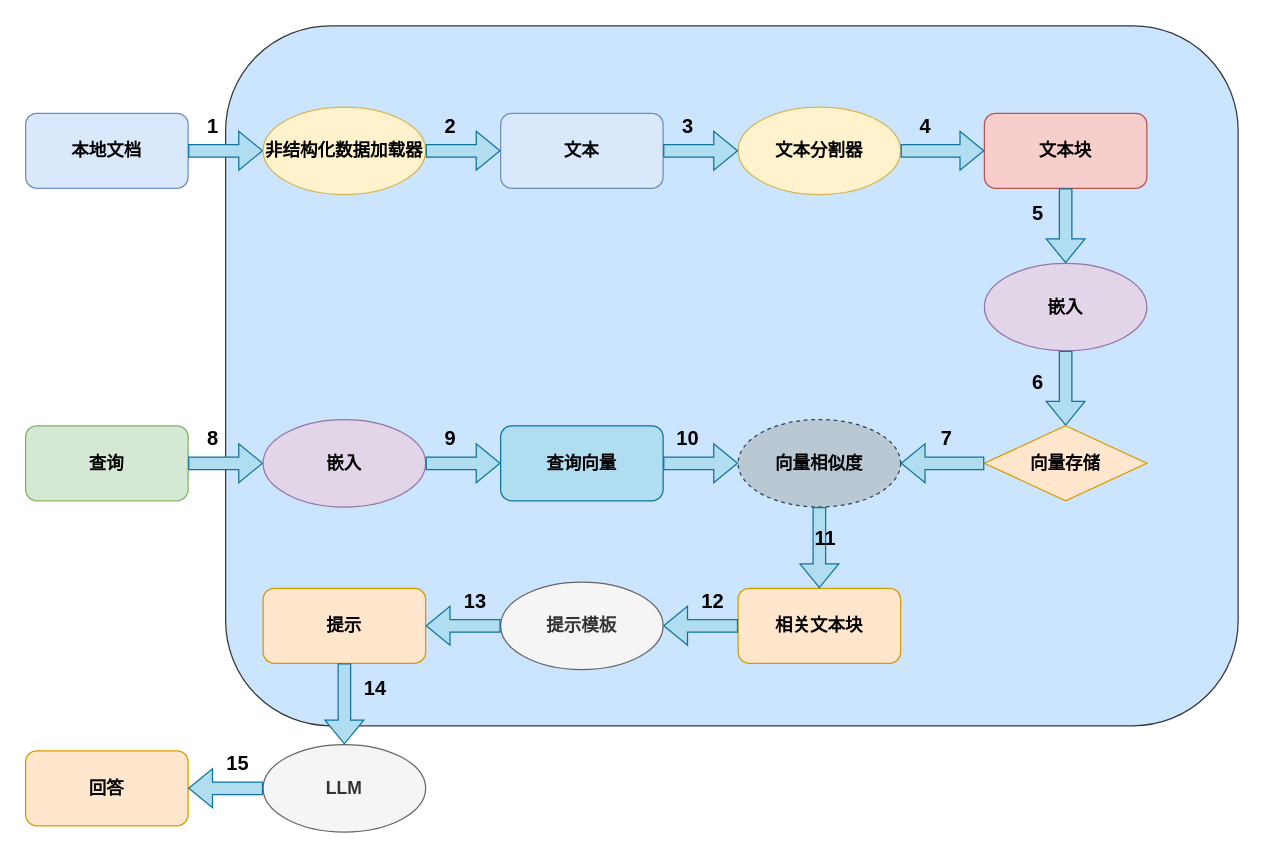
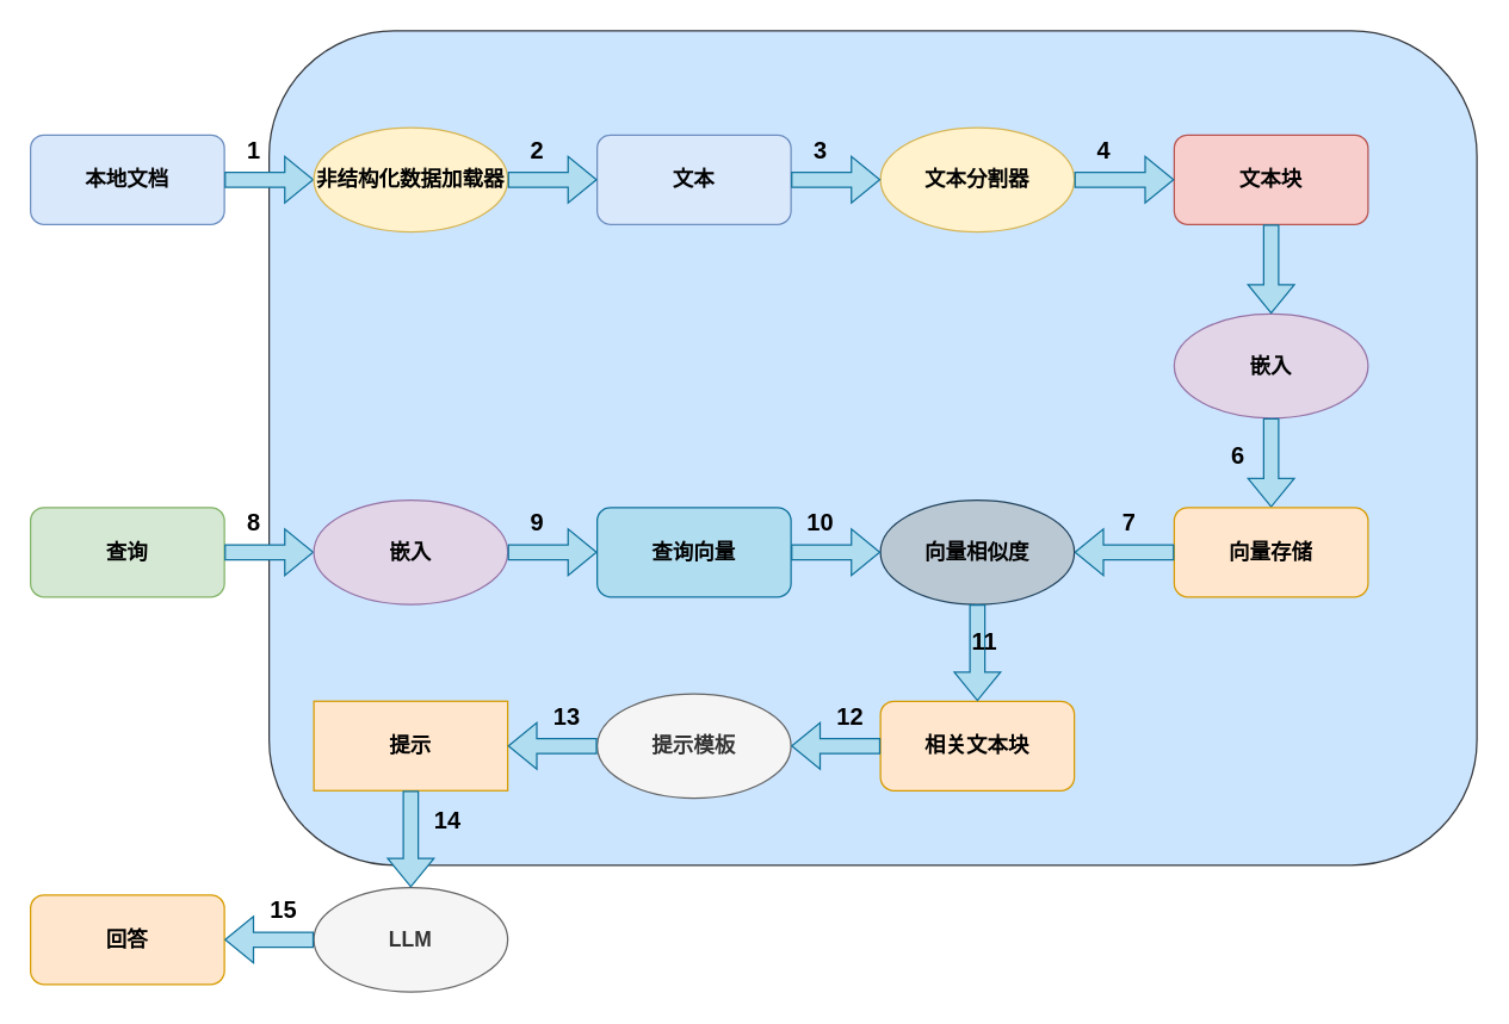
  <mxCell id="0" />
  <mxCell id="1" parent="0" />
  <mxCell id="2" value="" style="rounded=1;whiteSpace=wrap;html=1;fillColor=#cce5ff;strokeColor=#36393d;" parent="1" vertex="1"><mxGeometry x="180" y="20" width="810" height="560" as="geometry" /></mxCell>
  <mxCell id="3" value="&lt;font style=&quot;font-size: 14px;&quot;&gt;&lt;b&gt;本地文档&lt;/b&gt;&lt;/font&gt;" style="rounded=1;whiteSpace=wrap;html=1;fillColor=#dae8fc;strokeColor=#6c8ebf;" parent="1" vertex="1"><mxGeometry x="20" y="90" width="130" height="60" as="geometry" /></mxCell>
  <mxCell id="4" value="&lt;font style=&quot;font-size: 14px;&quot;&gt;&lt;b&gt;查询&lt;/b&gt;&lt;/font&gt;" style="rounded=1;whiteSpace=wrap;html=1;fillColor=#d5e8d4;strokeColor=#82b366;" parent="1" vertex="1"><mxGeometry x="20" y="340" width="130" height="60" as="geometry" /></mxCell>
  <mxCell id="5" value="&lt;span style=&quot;font-size: 14px;&quot;&gt;&lt;b&gt;回答&lt;/b&gt;&lt;/span&gt;" style="rounded=1;whiteSpace=wrap;html=1;fillColor=#ffe6cc;strokeColor=#d79b00;" parent="1" vertex="1"><mxGeometry x="20" y="600" width="130" height="60" as="geometry" /></mxCell>
  <mxCell id="6" value="" style="shape=flexArrow;endArrow=classic;html=1;rounded=0;exitX=1;exitY=0.5;exitDx=0;exitDy=0;fillColor=#b1ddf0;strokeColor=#10739e;entryX=0;entryY=0.5;entryDx=0;entryDy=0;" parent="1" source="3" target="7" edge="1"><mxGeometry width="50" height="50" relative="1" as="geometry"><mxPoint x="460" y="410" as="sourcePoint" /><mxPoint x="210" y="120" as="targetPoint" /></mxGeometry></mxCell>
  <mxCell id="7" value="&lt;font style=&quot;font-size: 14px;&quot;&gt;&lt;b&gt;非结构化数据加载器&lt;/b&gt;&lt;/font&gt;" style="ellipse;whiteSpace=wrap;html=1;fillColor=#fff2cc;strokeColor=#d6b656;" parent="1" vertex="1"><mxGeometry x="210" y="85" width="130" height="70" as="geometry" /></mxCell>
  <mxCell id="8" value="" style="edgeStyle=orthogonalEdgeStyle;rounded=0;orthogonalLoop=1;jettySize=auto;html=1;" parent="1" source="9" target="7" edge="1"><mxGeometry relative="1" as="geometry" /></mxCell>
  <mxCell id="9" value="&lt;font style=&quot;font-size: 14px;&quot;&gt;&lt;b&gt;文本&lt;/b&gt;&lt;/font&gt;" style="rounded=1;whiteSpace=wrap;html=1;fillColor=#dae8fc;strokeColor=#6c8ebf;" parent="1" vertex="1"><mxGeometry x="400" y="90" width="130" height="60" as="geometry" /></mxCell>
  <mxCell id="10" value="" style="shape=flexArrow;endArrow=classic;html=1;rounded=0;exitX=1;exitY=0.5;exitDx=0;exitDy=0;fillColor=#b1ddf0;strokeColor=#10739e;entryX=0;entryY=0.5;entryDx=0;entryDy=0;" parent="1" source="7" target="9" edge="1"><mxGeometry width="50" height="50" relative="1" as="geometry"><mxPoint x="340" y="60" as="sourcePoint" /><mxPoint x="420" y="60" as="targetPoint" /></mxGeometry></mxCell>
  <mxCell id="11" value="&lt;span style=&quot;font-size: 14px;&quot;&gt;&lt;b&gt;文本分割器&lt;/b&gt;&lt;/span&gt;" style="ellipse;whiteSpace=wrap;html=1;fillColor=#fff2cc;strokeColor=#d6b656;" parent="1" vertex="1"><mxGeometry x="590" y="85" width="130" height="70" as="geometry" /></mxCell>
  <mxCell id="12" value="" style="shape=flexArrow;endArrow=classic;html=1;rounded=0;exitX=1;exitY=0.5;exitDx=0;exitDy=0;fillColor=#b1ddf0;strokeColor=#10739e;entryX=0;entryY=0.5;entryDx=0;entryDy=0;" parent="1" source="9" target="11" edge="1"><mxGeometry width="50" height="50" relative="1" as="geometry"><mxPoint x="340" y="130" as="sourcePoint" /><mxPoint x="400" y="130" as="targetPoint" /></mxGeometry></mxCell>
  <mxCell id="13" value="" style="edgeStyle=orthogonalEdgeStyle;rounded=0;orthogonalLoop=1;jettySize=auto;html=1;" parent="1" source="15" target="17" edge="1"><mxGeometry relative="1" as="geometry" /></mxCell>
  <mxCell id="14" value="" style="edgeStyle=orthogonalEdgeStyle;rounded=0;orthogonalLoop=1;jettySize=auto;html=1;" parent="1" source="15" target="17" edge="1"><mxGeometry relative="1" as="geometry" /></mxCell>
  <mxCell id="15" value="&lt;font style=&quot;font-size: 14px;&quot;&gt;&lt;b&gt;文本块&lt;/b&gt;&lt;/font&gt;" style="rounded=1;whiteSpace=wrap;html=1;fillColor=#f8cecc;strokeColor=#b85450;" parent="1" vertex="1"><mxGeometry x="787" y="90" width="130" height="60" as="geometry" /></mxCell>
  <mxCell id="16" value="" style="shape=flexArrow;endArrow=classic;html=1;rounded=0;exitX=1;exitY=0.5;exitDx=0;exitDy=0;fillColor=#b1ddf0;strokeColor=#10739e;entryX=0;entryY=0.5;entryDx=0;entryDy=0;" parent="1" source="11" target="15" edge="1"><mxGeometry width="50" height="50" relative="1" as="geometry"><mxPoint x="540" y="130" as="sourcePoint" /><mxPoint x="600" y="130" as="targetPoint" /></mxGeometry></mxCell>
  <mxCell id="17" value="&lt;font style=&quot;font-size: 14px;&quot;&gt;&lt;b&gt;嵌入&lt;/b&gt;&lt;/font&gt;" style="ellipse;whiteSpace=wrap;html=1;fillColor=#e1d5e7;strokeColor=#9673a6;" parent="1" vertex="1"><mxGeometry x="787" y="210" width="130" height="70" as="geometry" /></mxCell>
  <mxCell id="18" value="" style="shape=flexArrow;endArrow=classic;html=1;rounded=0;exitX=0.5;exitY=1;exitDx=0;exitDy=0;fillColor=#b1ddf0;entryX=0.5;entryY=0;entryDx=0;entryDy=0;strokeColor=#10739e;" parent="1" source="15" target="17" edge="1"><mxGeometry width="50" height="50" relative="1" as="geometry"><mxPoint x="730" y="130" as="sourcePoint" /><mxPoint x="797" y="130" as="targetPoint" /></mxGeometry></mxCell>
  <mxCell id="19" value="" style="shape=flexArrow;endArrow=classic;html=1;rounded=0;exitX=0.5;exitY=1;exitDx=0;exitDy=0;fillColor=#b1ddf0;strokeColor=#10739e;entryX=0.5;entryY=0;entryDx=0;entryDy=0;" parent="1" source="17" target="20" edge="1"><mxGeometry width="50" height="50" relative="1" as="geometry"><mxPoint x="862" y="160" as="sourcePoint" /><mxPoint x="852" y="340" as="targetPoint" /></mxGeometry></mxCell>
- <mxCell id="20" value="&lt;span style=&quot;font-size: 14px;&quot;&gt;&lt;b&gt;向量存储&lt;/b&gt;&lt;/span&gt;" style="rhombus;whiteSpace=wrap;html=1;fillColor=#ffe6cc;strokeColor=#d79b00;" parent="1" vertex="1"><mxGeometry x="787" y="340" width="130" height="60" as="geometry" /></mxCell>
+ <mxCell id="20" value="&lt;span style=&quot;font-size: 14px;&quot;&gt;&lt;b&gt;向量存储&lt;/b&gt;&lt;/span&gt;" style="rounded=1;whiteSpace=wrap;html=1;fillColor=#ffe6cc;strokeColor=#d79b00;" parent="1" vertex="1"><mxGeometry x="787" y="340" width="130" height="60" as="geometry" /></mxCell>
  <mxCell id="21" value="" style="shape=flexArrow;endArrow=classic;html=1;rounded=0;exitX=0;exitY=0.5;exitDx=0;exitDy=0;fillColor=#b1ddf0;strokeColor=#10739e;entryX=1;entryY=0.5;entryDx=0;entryDy=0;" parent="1" source="20" target="22" edge="1"><mxGeometry width="50" height="50" relative="1" as="geometry"><mxPoint x="862" y="290" as="sourcePoint" /><mxPoint x="720" y="370" as="targetPoint" /></mxGeometry></mxCell>
- <mxCell id="22" value="&lt;font style=&quot;font-size: 14px;&quot;&gt;&lt;b&gt;向量相似度&lt;/b&gt;&lt;/font&gt;" style="ellipse;whiteSpace=wrap;html=1;fillColor=#bac8d3;strokeColor=#23445d;dashed=1;" parent="1" vertex="1"><mxGeometry x="590" y="335" width="130" height="70" as="geometry" /></mxCell>
+ <mxCell id="22" value="&lt;font style=&quot;font-size: 14px;&quot;&gt;&lt;b&gt;向量相似度&lt;/b&gt;&lt;/font&gt;" style="ellipse;whiteSpace=wrap;html=1;fillColor=#bac8d3;strokeColor=#23445d;" parent="1" vertex="1"><mxGeometry x="590" y="335" width="130" height="70" as="geometry" /></mxCell>
  <mxCell id="23" value="" style="shape=flexArrow;endArrow=classic;html=1;rounded=0;exitX=1;exitY=0.5;exitDx=0;exitDy=0;fillColor=#b1ddf0;strokeColor=#10739e;entryX=0;entryY=0.5;entryDx=0;entryDy=0;" parent="1" source="4" target="24" edge="1"><mxGeometry width="50" height="50" relative="1" as="geometry"><mxPoint x="160" y="130" as="sourcePoint" /><mxPoint x="210" y="370" as="targetPoint" /></mxGeometry></mxCell>
  <mxCell id="24" value="&lt;span style=&quot;font-size: 14px;&quot;&gt;&lt;b&gt;嵌入&lt;/b&gt;&lt;/span&gt;" style="ellipse;whiteSpace=wrap;html=1;fillColor=#e1d5e7;strokeColor=#9673a6;" parent="1" vertex="1"><mxGeometry x="210" y="335" width="130" height="70" as="geometry" /></mxCell>
  <mxCell id="25" value="&lt;span style=&quot;font-size: 14px;&quot;&gt;&lt;b&gt;查询向量&lt;/b&gt;&lt;/span&gt;" style="rounded=1;whiteSpace=wrap;html=1;fillColor=#b1ddf0;strokeColor=#10739e;" parent="1" vertex="1"><mxGeometry x="400" y="340" width="130" height="60" as="geometry" /></mxCell>
  <mxCell id="26" value="" style="shape=flexArrow;endArrow=classic;html=1;rounded=0;exitX=1;exitY=0.5;exitDx=0;exitDy=0;fillColor=#b1ddf0;strokeColor=#10739e;entryX=0;entryY=0.5;entryDx=0;entryDy=0;" parent="1" source="24" target="25" edge="1"><mxGeometry width="50" height="50" relative="1" as="geometry"><mxPoint x="160" y="380" as="sourcePoint" /><mxPoint x="220" y="380" as="targetPoint" /></mxGeometry></mxCell>
  <mxCell id="27" value="" style="shape=flexArrow;endArrow=classic;html=1;rounded=0;exitX=1;exitY=0.5;exitDx=0;exitDy=0;fillColor=#b1ddf0;strokeColor=#10739e;entryX=0;entryY=0.5;entryDx=0;entryDy=0;" parent="1" source="25" target="22" edge="1"><mxGeometry width="50" height="50" relative="1" as="geometry"><mxPoint x="170" y="390" as="sourcePoint" /><mxPoint x="230" y="390" as="targetPoint" /></mxGeometry></mxCell>
  <mxCell id="28" value="&lt;span style=&quot;font-size: 14px;&quot;&gt;&lt;b&gt;相关文本块&lt;/b&gt;&lt;/span&gt;" style="rounded=1;whiteSpace=wrap;html=1;fillColor=#ffe6cc;strokeColor=#d79b00;" parent="1" vertex="1"><mxGeometry x="590" y="470" width="130" height="60" as="geometry" /></mxCell>
  <mxCell id="29" value="" style="shape=flexArrow;endArrow=classic;html=1;rounded=0;exitX=0.5;exitY=1;exitDx=0;exitDy=0;fillColor=#b1ddf0;strokeColor=#10739e;entryX=0.5;entryY=0;entryDx=0;entryDy=0;" parent="1" source="22" target="28" edge="1"><mxGeometry width="50" height="50" relative="1" as="geometry"><mxPoint x="862" y="290" as="sourcePoint" /><mxPoint x="862" y="350" as="targetPoint" /></mxGeometry></mxCell>
  <mxCell id="30" value="&lt;font style=&quot;font-size: 14px;&quot;&gt;&lt;b&gt;提示模板&lt;/b&gt;&lt;/font&gt;" style="ellipse;whiteSpace=wrap;html=1;fillColor=#f5f5f5;strokeColor=#666666;fontColor=#333333;" parent="1" vertex="1"><mxGeometry x="400" y="465" width="130" height="70" as="geometry" /></mxCell>
- <mxCell id="31" value="&lt;span style=&quot;font-size: 14px;&quot;&gt;&lt;b&gt;提示&lt;/b&gt;&lt;/span&gt;" style="rounded=1;whiteSpace=wrap;html=1;fillColor=#ffe6cc;strokeColor=#d79b00;" parent="1" vertex="1"><mxGeometry x="210" y="470" width="130" height="60" as="geometry" /></mxCell>
+ <mxCell id="31" value="&lt;span style=&quot;font-size: 14px;&quot;&gt;&lt;b&gt;提示&lt;/b&gt;&lt;/span&gt;" style="whiteSpace=wrap;html=1;fillColor=#ffe6cc;strokeColor=#d79b00;rounded=0;" parent="1" vertex="1"><mxGeometry x="210" y="470" width="130" height="60" as="geometry" /></mxCell>
  <mxCell id="32" value="&lt;font style=&quot;font-size: 14px;&quot;&gt;&lt;b&gt;LLM&lt;/b&gt;&lt;/font&gt;" style="ellipse;whiteSpace=wrap;html=1;fillColor=#f5f5f5;strokeColor=#666666;fontColor=#333333;" parent="1" vertex="1"><mxGeometry x="210" y="595" width="130" height="70" as="geometry" /></mxCell>
  <mxCell id="33" value="" style="shape=flexArrow;endArrow=classic;html=1;rounded=0;exitX=0;exitY=0.5;exitDx=0;exitDy=0;fillColor=#b1ddf0;strokeColor=#10739e;entryX=1;entryY=0.5;entryDx=0;entryDy=0;" parent="1" source="32" target="5" edge="1"><mxGeometry width="50" height="50" relative="1" as="geometry"><mxPoint x="160" y="380" as="sourcePoint" /><mxPoint x="220" y="380" as="targetPoint" /></mxGeometry></mxCell>
  <mxCell id="34" value="" style="shape=flexArrow;endArrow=classic;html=1;rounded=0;exitX=0.5;exitY=1;exitDx=0;exitDy=0;fillColor=#b1ddf0;strokeColor=#10739e;entryX=0.5;entryY=0;entryDx=0;entryDy=0;" parent="1" source="31" target="32" edge="1"><mxGeometry width="50" height="50" relative="1" as="geometry"><mxPoint x="170" y="390" as="sourcePoint" /><mxPoint x="230" y="390" as="targetPoint" /></mxGeometry></mxCell>
  <mxCell id="35" value="" style="shape=flexArrow;endArrow=classic;html=1;rounded=0;exitX=0;exitY=0.5;exitDx=0;exitDy=0;fillColor=#b1ddf0;strokeColor=#10739e;entryX=1;entryY=0.5;entryDx=0;entryDy=0;" parent="1" source="30" target="31" edge="1"><mxGeometry width="50" height="50" relative="1" as="geometry"><mxPoint x="180" y="400" as="sourcePoint" /><mxPoint x="240" y="400" as="targetPoint" /></mxGeometry></mxCell>
  <mxCell id="36" value="" style="shape=flexArrow;endArrow=classic;html=1;rounded=0;exitX=0;exitY=0.5;exitDx=0;exitDy=0;fillColor=#b1ddf0;strokeColor=#10739e;entryX=1;entryY=0.5;entryDx=0;entryDy=0;" parent="1" source="28" target="30" edge="1"><mxGeometry width="50" height="50" relative="1" as="geometry"><mxPoint x="190" y="410" as="sourcePoint" /><mxPoint x="250" y="410" as="targetPoint" /></mxGeometry></mxCell>
  <mxCell id="37" value="&lt;font size=&quot;1&quot; style=&quot;&quot;&gt;&lt;b style=&quot;font-size: 16px;&quot;&gt;1&lt;/b&gt;&lt;/font&gt;" style="text;html=1;align=center;verticalAlign=middle;whiteSpace=wrap;rounded=0;" parent="1" vertex="1"><mxGeometry x="140" y="85" width="60" height="30" as="geometry" /></mxCell>
  <mxCell id="38" value="&lt;font size=&quot;1&quot; style=&quot;&quot;&gt;&lt;b style=&quot;font-size: 16px;&quot;&gt;2&lt;/b&gt;&lt;/font&gt;" style="text;html=1;align=center;verticalAlign=middle;whiteSpace=wrap;rounded=0;" parent="1" vertex="1"><mxGeometry x="330" y="85" width="60" height="30" as="geometry" /></mxCell>
  <mxCell id="39" value="&lt;font size=&quot;1&quot; style=&quot;&quot;&gt;&lt;b style=&quot;font-size: 16px;&quot;&gt;3&lt;/b&gt;&lt;/font&gt;" style="text;html=1;align=center;verticalAlign=middle;whiteSpace=wrap;rounded=0;" parent="1" vertex="1"><mxGeometry x="520" y="85" width="60" height="30" as="geometry" /></mxCell>
  <mxCell id="40" value="&lt;font size=&quot;1&quot; style=&quot;&quot;&gt;&lt;b style=&quot;font-size: 16px;&quot;&gt;4&lt;/b&gt;&lt;/font&gt;" style="text;html=1;align=center;verticalAlign=middle;whiteSpace=wrap;rounded=0;" parent="1" vertex="1"><mxGeometry x="710" y="85" width="60" height="30" as="geometry" /></mxCell>
- <mxCell id="41" value="&lt;font size=&quot;1&quot; style=&quot;&quot;&gt;&lt;b style=&quot;font-size: 16px;&quot;&gt;5&lt;/b&gt;&lt;/font&gt;" style="text;html=1;align=center;verticalAlign=middle;whiteSpace=wrap;rounded=0;" parent="1" vertex="1"><mxGeometry x="800" y="155" width="60" height="30" as="geometry" /></mxCell>
  <mxCell id="42" value="&lt;font size=&quot;1&quot; style=&quot;&quot;&gt;&lt;b style=&quot;font-size: 16px;&quot;&gt;6&lt;/b&gt;&lt;/font&gt;" style="text;html=1;align=center;verticalAlign=middle;whiteSpace=wrap;rounded=0;" parent="1" vertex="1"><mxGeometry x="800" y="290" width="60" height="30" as="geometry" /></mxCell>
  <mxCell id="43" value="&lt;font size=&quot;1&quot; style=&quot;&quot;&gt;&lt;b style=&quot;font-size: 16px;&quot;&gt;7&lt;/b&gt;&lt;/font&gt;" style="text;html=1;align=center;verticalAlign=middle;whiteSpace=wrap;rounded=0;" parent="1" vertex="1"><mxGeometry x="727" y="335" width="60" height="30" as="geometry" /></mxCell>
  <mxCell id="44" value="&lt;font size=&quot;1&quot; style=&quot;&quot;&gt;&lt;b style=&quot;font-size: 16px;&quot;&gt;8&lt;/b&gt;&lt;/font&gt;" style="text;html=1;align=center;verticalAlign=middle;whiteSpace=wrap;rounded=0;" parent="1" vertex="1"><mxGeometry x="140" y="335" width="60" height="30" as="geometry" /></mxCell>
  <mxCell id="45" value="&lt;font size=&quot;1&quot; style=&quot;&quot;&gt;&lt;b style=&quot;font-size: 16px;&quot;&gt;9&lt;/b&gt;&lt;/font&gt;" style="text;html=1;align=center;verticalAlign=middle;whiteSpace=wrap;rounded=0;" parent="1" vertex="1"><mxGeometry x="330" y="335" width="60" height="30" as="geometry" /></mxCell>
  <mxCell id="46" value="&lt;font size=&quot;1&quot; style=&quot;&quot;&gt;&lt;b style=&quot;font-size: 16px;&quot;&gt;10&lt;/b&gt;&lt;/font&gt;" style="text;html=1;align=center;verticalAlign=middle;whiteSpace=wrap;rounded=0;" parent="1" vertex="1"><mxGeometry x="520" y="335" width="60" height="30" as="geometry" /></mxCell>
  <mxCell id="47" value="&lt;font size=&quot;1&quot; style=&quot;&quot;&gt;&lt;b style=&quot;font-size: 16px;&quot;&gt;11&lt;/b&gt;&lt;/font&gt;" style="text;html=1;align=center;verticalAlign=middle;whiteSpace=wrap;rounded=0;" parent="1" vertex="1"><mxGeometry x="630" y="415" width="60" height="30" as="geometry" /></mxCell>
  <mxCell id="48" value="&lt;font size=&quot;1&quot; style=&quot;&quot;&gt;&lt;b style=&quot;font-size: 16px;&quot;&gt;12&lt;/b&gt;&lt;/font&gt;" style="text;html=1;align=center;verticalAlign=middle;whiteSpace=wrap;rounded=0;" parent="1" vertex="1"><mxGeometry x="540" y="465" width="60" height="30" as="geometry" /></mxCell>
  <mxCell id="49" value="&lt;font size=&quot;1&quot; style=&quot;&quot;&gt;&lt;b style=&quot;font-size: 16px;&quot;&gt;13&lt;/b&gt;&lt;/font&gt;" style="text;html=1;align=center;verticalAlign=middle;whiteSpace=wrap;rounded=0;" parent="1" vertex="1"><mxGeometry x="350" y="465" width="60" height="30" as="geometry" /></mxCell>
  <mxCell id="50" value="&lt;font size=&quot;1&quot; style=&quot;&quot;&gt;&lt;b style=&quot;font-size: 16px;&quot;&gt;14&lt;/b&gt;&lt;/font&gt;" style="text;html=1;align=center;verticalAlign=middle;whiteSpace=wrap;rounded=0;" parent="1" vertex="1"><mxGeometry x="270" y="535" width="60" height="30" as="geometry" /></mxCell>
  <mxCell id="51" value="&lt;font size=&quot;1&quot; style=&quot;&quot;&gt;&lt;b style=&quot;font-size: 16px;&quot;&gt;15&lt;/b&gt;&lt;/font&gt;" style="text;html=1;align=center;verticalAlign=middle;whiteSpace=wrap;rounded=0;" parent="1" vertex="1"><mxGeometry x="160" y="595" width="60" height="30" as="geometry" /></mxCell>
